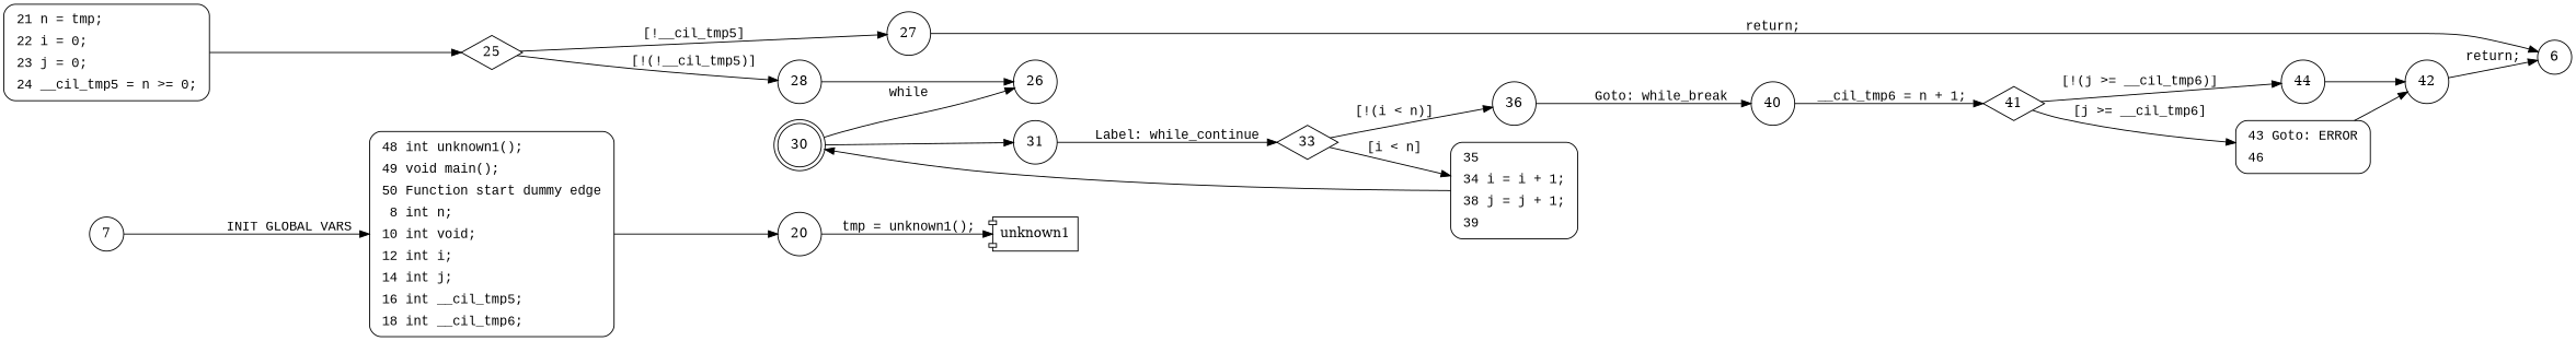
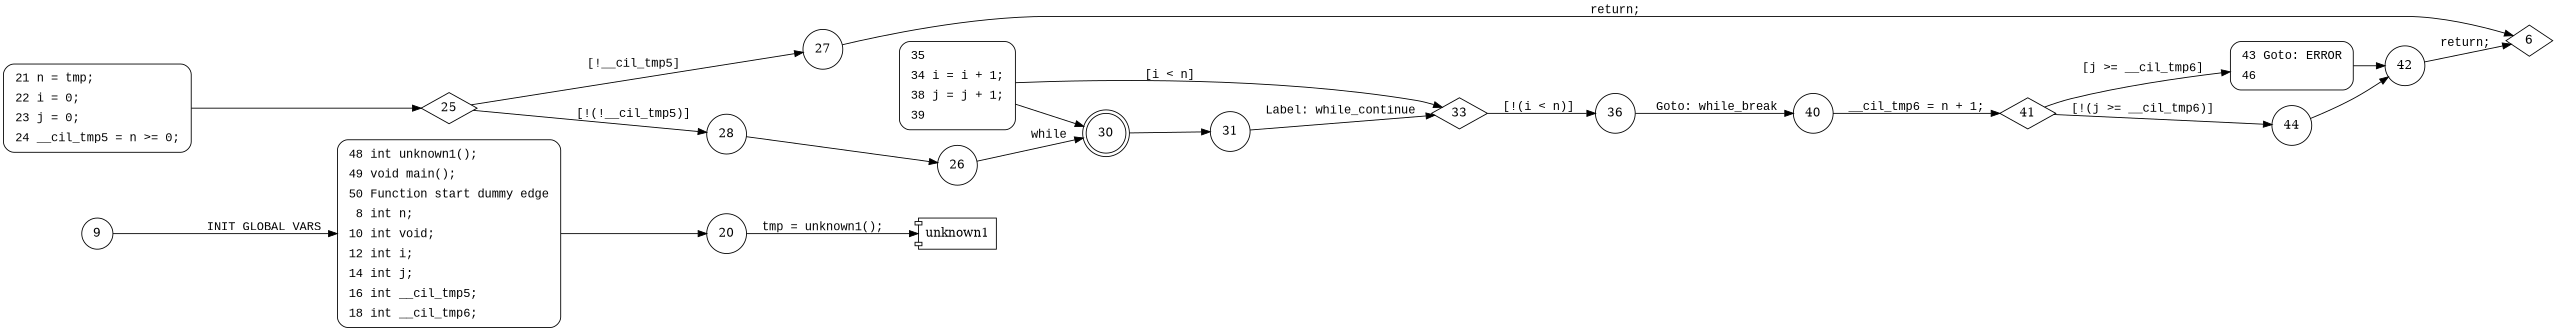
  digraph {
    rankdir=LR
    node [shape=circle]
    edge [fontname="Courier New"]
    n1 [fillcolor=white fontname="Courier New" label=<<table border="0" cellborder="0" cellpadding="3" bgcolor="white"><tr><td align="right">48</td><td align="left">int unknown1();</td></tr><tr><td align="right">49</td><td align="left">void main();</td></tr><tr><td align="right">50</td><td align="left">Function start dummy edge</td></tr><tr><td align="right">8</td><td align="left">int n;</td></tr><tr><td align="right">10</td><td align="left">int void;</td></tr><tr><td align="right">12</td><td align="left">int i;</td></tr><tr><td align="right">14</td><td align="left">int j;</td></tr><tr><td align="right">16</td><td align="left">int __cil_tmp5;</td></tr><tr><td align="right">18</td><td align="left">int __cil_tmp6;</td></tr></table>> penwidth=1 shape=Mrecord style="filled,bold"]
-   7
+   7 [label=9]
    20
    n4 [label=unknown1 shape=component]
    n5 [fillcolor=white fontname="Courier New" label=<<table border="0" cellborder="0" cellpadding="3" bgcolor="white"><tr><td align="right">21</td><td align="left">n = tmp;</td></tr><tr><td align="right">22</td><td align="left">i = 0;</td></tr><tr><td align="right">23</td><td align="left">j = 0;</td></tr><tr><td align="right">24</td><td align="left">__cil_tmp5 = n &gt;= 0;</td></tr></table>> penwidth=1 shape=Mrecord style="filled,bold"]
    25 [shape=diamond]
    28
    27
    26
-   6
+   6 [shape=diamond]
    30 [shape=doublecircle]
    31
    33 [shape=diamond]
    36
    n15 [fillcolor=white fontname="Courier New" label=<<table border="0" cellborder="0" cellpadding="3" bgcolor="white"><tr><td align="right">35</td><td align="left"></td></tr><tr><td align="right">34</td><td align="left">i = i + 1;</td></tr><tr><td align="right">38</td><td align="left">j = j + 1;</td></tr><tr><td align="right">39</td><td align="left"></td></tr></table>> penwidth=1 shape=Mrecord style="filled,bold"]
    40
    41 [shape=diamond]
    44
    n19 [fillcolor=white fontname="Courier New" label=<<table border="0" cellborder="0" cellpadding="3" bgcolor="white"><tr><td align="right">43</td><td align="left">Goto: ERROR</td></tr><tr><td align="right">46</td><td align="left"></td></tr></table>> penwidth=1 shape=Mrecord style="filled,bold"]
    42
    n1 -> 20 [fontname=""]
    7 -> n1 [label="INIT GLOBAL VARS"]
    20 -> n4 [label="tmp = unknown1();"]
    n5 -> 25 [fontname=""]
    25 -> 28 [label="[!(!__cil_tmp5)]"]
    25 -> 27 [label="[!__cil_tmp5]"]
    28 -> 26
    27 -> 6 [label="return;"]
-   30 -> 26 [label=while]
+   26 -> 30 [label=while]
    30 -> 31
    31 -> 33 [label="Label: while_continue"]
    33 -> 36 [label="[!(i < n)]"]
-   33 -> n15 [label="[i < n]"]
+   n15 -> 33 [label="[i < n]"]
    36 -> 40 [label="Goto: while_break"]
    n15 -> 30 [fontname=""]
    40 -> 41 [label="__cil_tmp6 = n + 1;"]
    41 -> 44 [label="[!(j >= __cil_tmp6)]"]
    41 -> n19 [label="[j >= __cil_tmp6]"]
    44 -> 42
    n19 -> 42 [fontname=""]
    42 -> 6 [label="return;"]
  }
